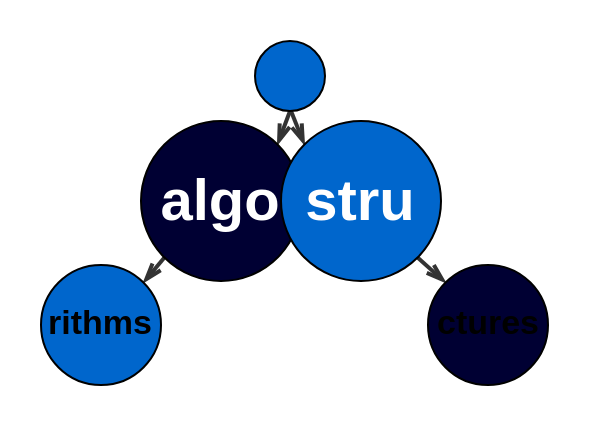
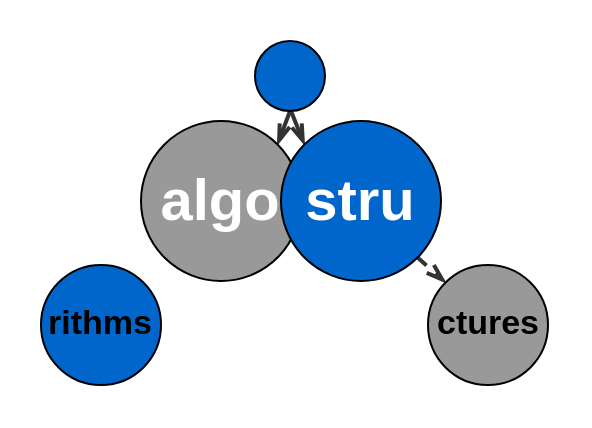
  <mxCell id="0" />
  <mxCell id="1" parent="0" />
  <mxCell id="2" style="rounded=0;orthogonalLoop=1;jettySize=auto;html=1;exitX=0.5;exitY=1;exitDx=0;exitDy=0;entryX=1;entryY=0;entryDx=0;entryDy=0;fontColor=#FFFFFF;endArrow=openThin;endFill=0;strokeColor=#333333;strokeWidth=2;" edge="1" parent="1" source="4" target="6"><mxGeometry relative="1" as="geometry" /></mxCell>
  <mxCell id="3" style="edgeStyle=none;rounded=0;orthogonalLoop=1;jettySize=auto;html=1;entryX=0;entryY=0;entryDx=0;entryDy=0;fontColor=#FFFFFF;endArrow=openThin;endFill=0;strokeColor=#333333;strokeWidth=2;" edge="1" parent="1" target="8"><mxGeometry relative="1" as="geometry"><mxPoint x="145" y="55" as="sourcePoint" /></mxGeometry></mxCell>
  <mxCell id="4" value="" style="ellipse;whiteSpace=wrap;html=1;aspect=fixed;fillColor=#0066CC;" vertex="1" parent="1"><mxGeometry x="127" y="20" width="35" height="35" as="geometry" /></mxCell>
- <mxCell id="5" style="edgeStyle=none;rounded=0;orthogonalLoop=1;jettySize=auto;html=1;exitX=0;exitY=1;exitDx=0;exitDy=0;entryX=1;entryY=0;entryDx=0;entryDy=0;endArrow=openThin;endFill=0;fontSize=18;fontColor=#FFFFFF;strokeColor=#333333;strokeWidth=2;" edge="1" parent="1" source="6" target="9"><mxGeometry relative="1" as="geometry" /></mxCell>
- <mxCell id="6" value="algo" style="ellipse;whiteSpace=wrap;html=1;aspect=fixed;fillColor=#000033;fontColor=#FFFFFF;fontStyle=1;fontSize=29;fontFamily=Helvetica;" vertex="1" parent="1"><mxGeometry x="70" y="60" width="80" height="80" as="geometry" /></mxCell>
- <mxCell id="7" style="edgeStyle=none;rounded=0;orthogonalLoop=1;jettySize=auto;html=1;exitX=1;exitY=1;exitDx=0;exitDy=0;entryX=0;entryY=0;entryDx=0;entryDy=0;endArrow=openThin;endFill=0;fontSize=18;fontColor=#FFFFFF;strokeColor=#333333;strokeWidth=2;" edge="1" parent="1" source="8" target="10"><mxGeometry relative="1" as="geometry" /></mxCell>
+ <mxCell id="6" value="algo" style="ellipse;whiteSpace=wrap;html=1;aspect=fixed;fillColor=#999999;fontColor=#FFFFFF;fontStyle=1;fontSize=29;fontFamily=Helvetica;" vertex="1" parent="1"><mxGeometry x="70" y="60" width="80" height="80" as="geometry" /></mxCell>
+ <mxCell id="7" style="edgeStyle=none;rounded=0;orthogonalLoop=1;jettySize=auto;html=1;exitX=1;exitY=1;exitDx=0;exitDy=0;entryX=0;entryY=0;entryDx=0;entryDy=0;endArrow=openThin;endFill=0;fontSize=18;fontColor=#FFFFFF;strokeColor=#333333;strokeWidth=2;dashed=1;" edge="1" parent="1" source="8" target="10"><mxGeometry relative="1" as="geometry" /></mxCell>
  <mxCell id="8" value="stru" style="ellipse;whiteSpace=wrap;html=1;aspect=fixed;fontColor=#FFFFFF;fillColor=#0066cc;fontStyle=1;fontSize=29;fontFamily=Helvetica;" vertex="1" parent="1"><mxGeometry x="140" y="60" width="80" height="80" as="geometry" /></mxCell>
  <mxCell id="9" value="rithms" style="ellipse;whiteSpace=wrap;html=1;aspect=fixed;fillColor=#0066cc;fontSize=17;fontStyle=1;" vertex="1" parent="1"><mxGeometry x="20" y="132" width="60" height="60" as="geometry" /></mxCell>
- <mxCell id="10" value="ctures" style="ellipse;whiteSpace=wrap;html=1;aspect=fixed;fillColor=#000033;fontSize=17;fontStyle=1;" vertex="1" parent="1"><mxGeometry x="213.5" y="132" width="60" height="60" as="geometry" /></mxCell>
+ <mxCell id="10" value="ctures" style="ellipse;whiteSpace=wrap;html=1;aspect=fixed;fillColor=#999999;fontSize=17;fontStyle=1" vertex="1" parent="1"><mxGeometry x="213.5" y="132" width="60" height="60" as="geometry" /></mxCell>
